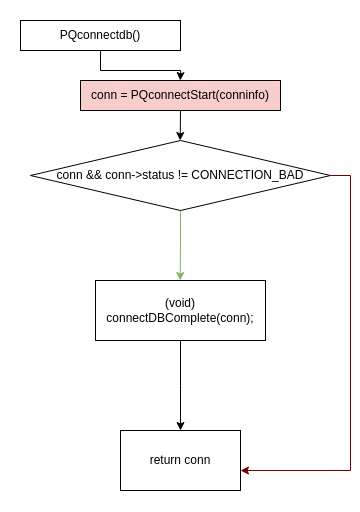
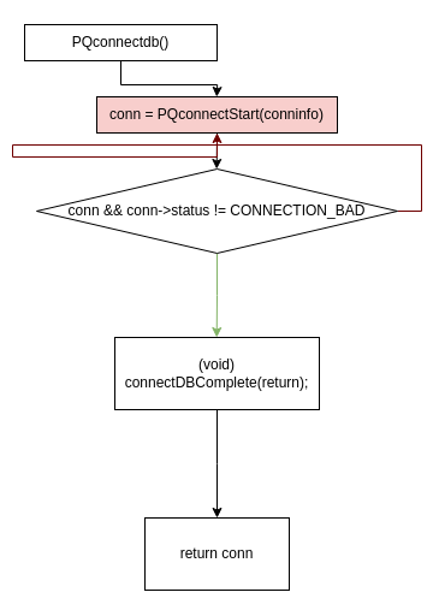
  <mxCell id="0" />
  <mxCell id="1" parent="0" />
  <mxCell id="2" style="edgeStyle=orthogonalEdgeStyle;rounded=0;orthogonalLoop=1;jettySize=auto;html=1;exitX=0.5;exitY=1;exitDx=0;exitDy=0;" edge="1" parent="1" source="3"><mxGeometry relative="1" as="geometry"><mxPoint x="179.69" y="80" as="targetPoint" /></mxGeometry></mxCell>
  <mxCell id="3" value="PQconnectdb()" style="rounded=0;whiteSpace=wrap;html=1;" vertex="1" parent="1"><mxGeometry x="20" y="20" width="160" height="30" as="geometry" /></mxCell>
  <mxCell id="4" style="edgeStyle=orthogonalEdgeStyle;rounded=0;orthogonalLoop=1;jettySize=auto;html=1;exitX=0.5;exitY=1;exitDx=0;exitDy=0;" edge="1" parent="1" source="5"><mxGeometry relative="1" as="geometry"><mxPoint x="179.69" y="140" as="targetPoint" /></mxGeometry></mxCell>
  <mxCell id="5" value="conn = PQconnectStart(conninfo)" style="rounded=0;whiteSpace=wrap;html=1;fillColor=#f8cecc;" vertex="1" parent="1"><mxGeometry x="80" y="80" width="200" height="30" as="geometry" /></mxCell>
  <mxCell id="6" style="edgeStyle=orthogonalEdgeStyle;rounded=0;orthogonalLoop=1;jettySize=auto;html=1;exitX=0.5;exitY=1;exitDx=0;exitDy=0;fillColor=#d5e8d4;strokeColor=#82b366;" edge="1" parent="1" source="8"><mxGeometry relative="1" as="geometry"><mxPoint x="179.69" y="280" as="targetPoint" /></mxGeometry></mxCell>
- <mxCell id="7" style="edgeStyle=orthogonalEdgeStyle;rounded=0;orthogonalLoop=1;jettySize=auto;html=1;exitX=1;exitY=0.5;exitDx=0;exitDy=0;fillColor=#a20025;strokeColor=#6F0000;entryX=1;entryY=0.667;entryDx=0;entryDy=0;entryPerimeter=0;" edge="1" parent="1" source="8" target="11"><mxGeometry relative="1" as="geometry"><mxPoint x="370" y="430" as="targetPoint" /></mxGeometry></mxCell>
+ <mxCell id="7" style="edgeStyle=orthogonalEdgeStyle;rounded=0;orthogonalLoop=1;jettySize=auto;html=1;exitX=1;exitY=0.5;exitDx=0;exitDy=0;fillColor=#a20025;strokeColor=#6F0000;" edge="1" parent="1" source="8" target="5"><mxGeometry relative="1" as="geometry"><mxPoint x="370" y="430" as="targetPoint" /></mxGeometry></mxCell>
  <mxCell id="8" value="conn &amp;amp;&amp;amp; conn-&amp;gt;status != CONNECTION_BAD" style="rhombus;whiteSpace=wrap;html=1;" vertex="1" parent="1"><mxGeometry x="30" y="140" width="300" height="70" as="geometry" /></mxCell>
  <mxCell id="9" style="edgeStyle=orthogonalEdgeStyle;rounded=0;orthogonalLoop=1;jettySize=auto;html=1;exitX=0.5;exitY=1;exitDx=0;exitDy=0;" edge="1" parent="1" source="10"><mxGeometry relative="1" as="geometry"><mxPoint x="180" y="430" as="targetPoint" /></mxGeometry></mxCell>
- <mxCell id="10" value="(void) connectDBComplete(conn);" style="rounded=0;whiteSpace=wrap;html=1;" vertex="1" parent="1"><mxGeometry x="95" y="280" width="170" height="60" as="geometry" /></mxCell>
+ <mxCell id="10" value="(void) connectDBComplete(return);" style="rounded=0;whiteSpace=wrap;html=1;" vertex="1" parent="1"><mxGeometry x="95" y="280" width="170" height="60" as="geometry" /></mxCell>
  <mxCell id="11" value="return conn" style="rounded=0;whiteSpace=wrap;html=1;" vertex="1" parent="1"><mxGeometry x="120" y="430" width="120" height="60" as="geometry" /></mxCell>
